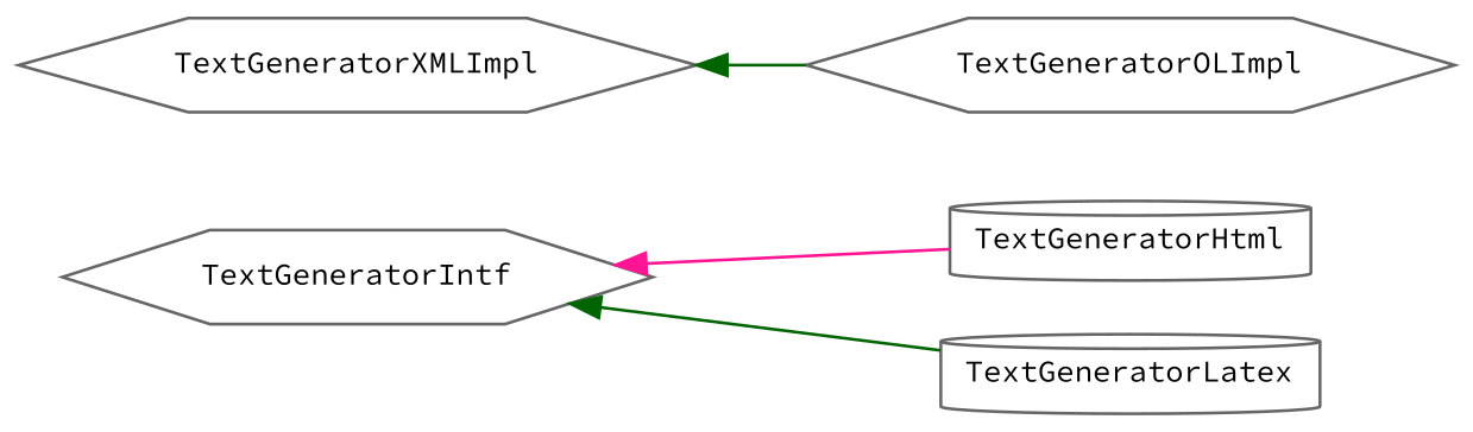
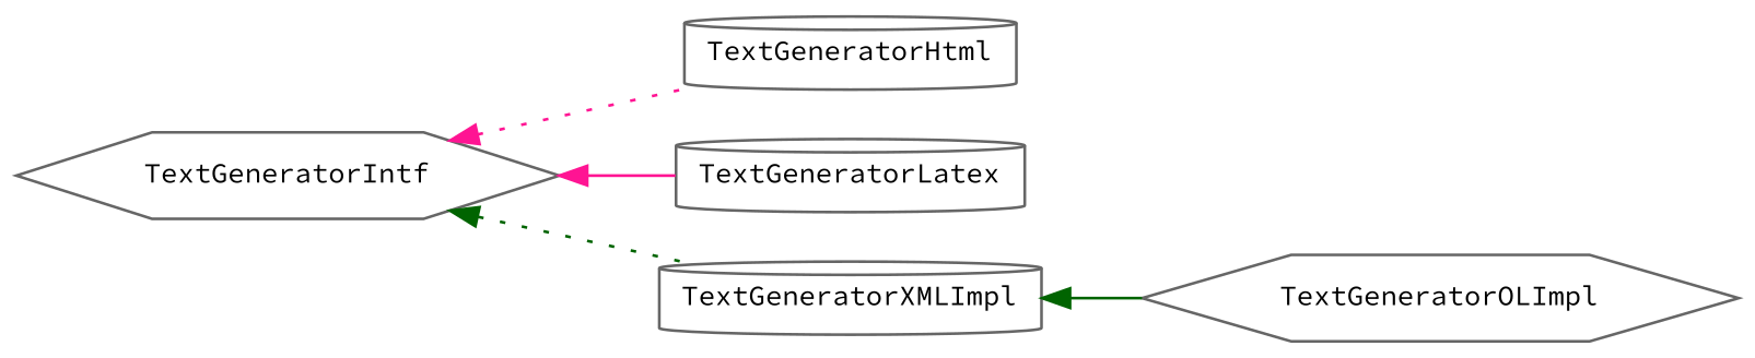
  digraph {
    fontname="Source Code Pro"
    rankdir=LR
    node [color=grey40 fillcolor=white fontname="Source Code Pro" fontsize=10 shape=hexagon style=filled]
    edge [color=deeppink dir=back fontname="Source Code Pro" fontsize=10 labelfontname=Helvetica labelfontsize=10 style=dotted]
    n1 [height=0.2 label=TextGeneratorIntf width=0.4]
    n2 [height=0.2 label=TextGeneratorHtml shape=cylinder width=0.4]
    n3 [height=0.2 label=TextGeneratorLatex shape=cylinder width=0.4]
-   n4 [height=0.2 label=TextGeneratorXMLImpl width=0.4]
+   n4 [height=0.2 label=TextGeneratorXMLImpl shape=cylinder width=0.4]
    n5 [height=0.2 label=TextGeneratorOLImpl width=0.4]
-   n1 -> n2 [style=solid]
-   n1 -> n3 [color=darkgreen style=solid]
+   n1 -> n2
+   n1 -> n3 [style=solid]
+   n1 -> n4 [color=darkgreen]
    n4 -> n5 [color=darkgreen style=solid]
  }
